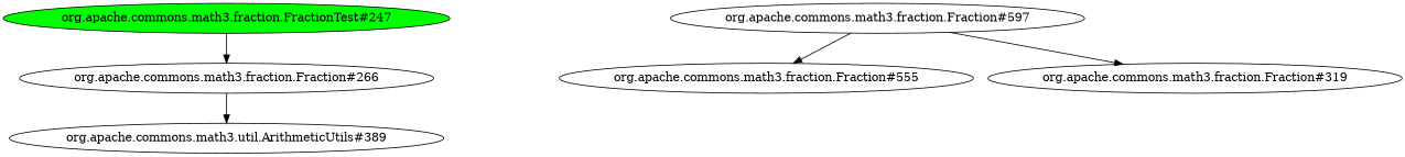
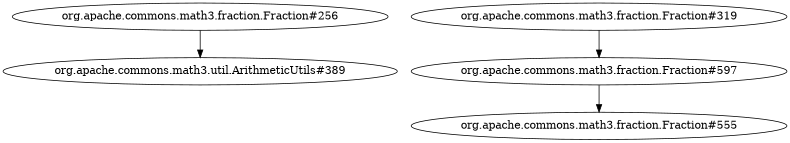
  digraph {
-   "org.apache.commons.math3.fraction.FractionTest#247" [fillcolor=green style=filled]
-   "org.apache.commons.math3.fraction.Fraction#256" [label="org.apache.commons.math3.fraction.Fraction#266"]
+   "org.apache.commons.math3.fraction.Fraction#256"
    n3 [label="org.apache.commons.math3.util.ArithmeticUtils#389"]
    "org.apache.commons.math3.fraction.Fraction#597"
    "org.apache.commons.math3.fraction.Fraction#555"
    "org.apache.commons.math3.fraction.Fraction#319"
-   "org.apache.commons.math3.fraction.FractionTest#247" -> "org.apache.commons.math3.fraction.Fraction#256"
    "org.apache.commons.math3.fraction.Fraction#256" -> n3
    "org.apache.commons.math3.fraction.Fraction#597" -> "org.apache.commons.math3.fraction.Fraction#555"
-   "org.apache.commons.math3.fraction.Fraction#597" -> "org.apache.commons.math3.fraction.Fraction#319"
+   "org.apache.commons.math3.fraction.Fraction#319" -> "org.apache.commons.math3.fraction.Fraction#597"
  }
